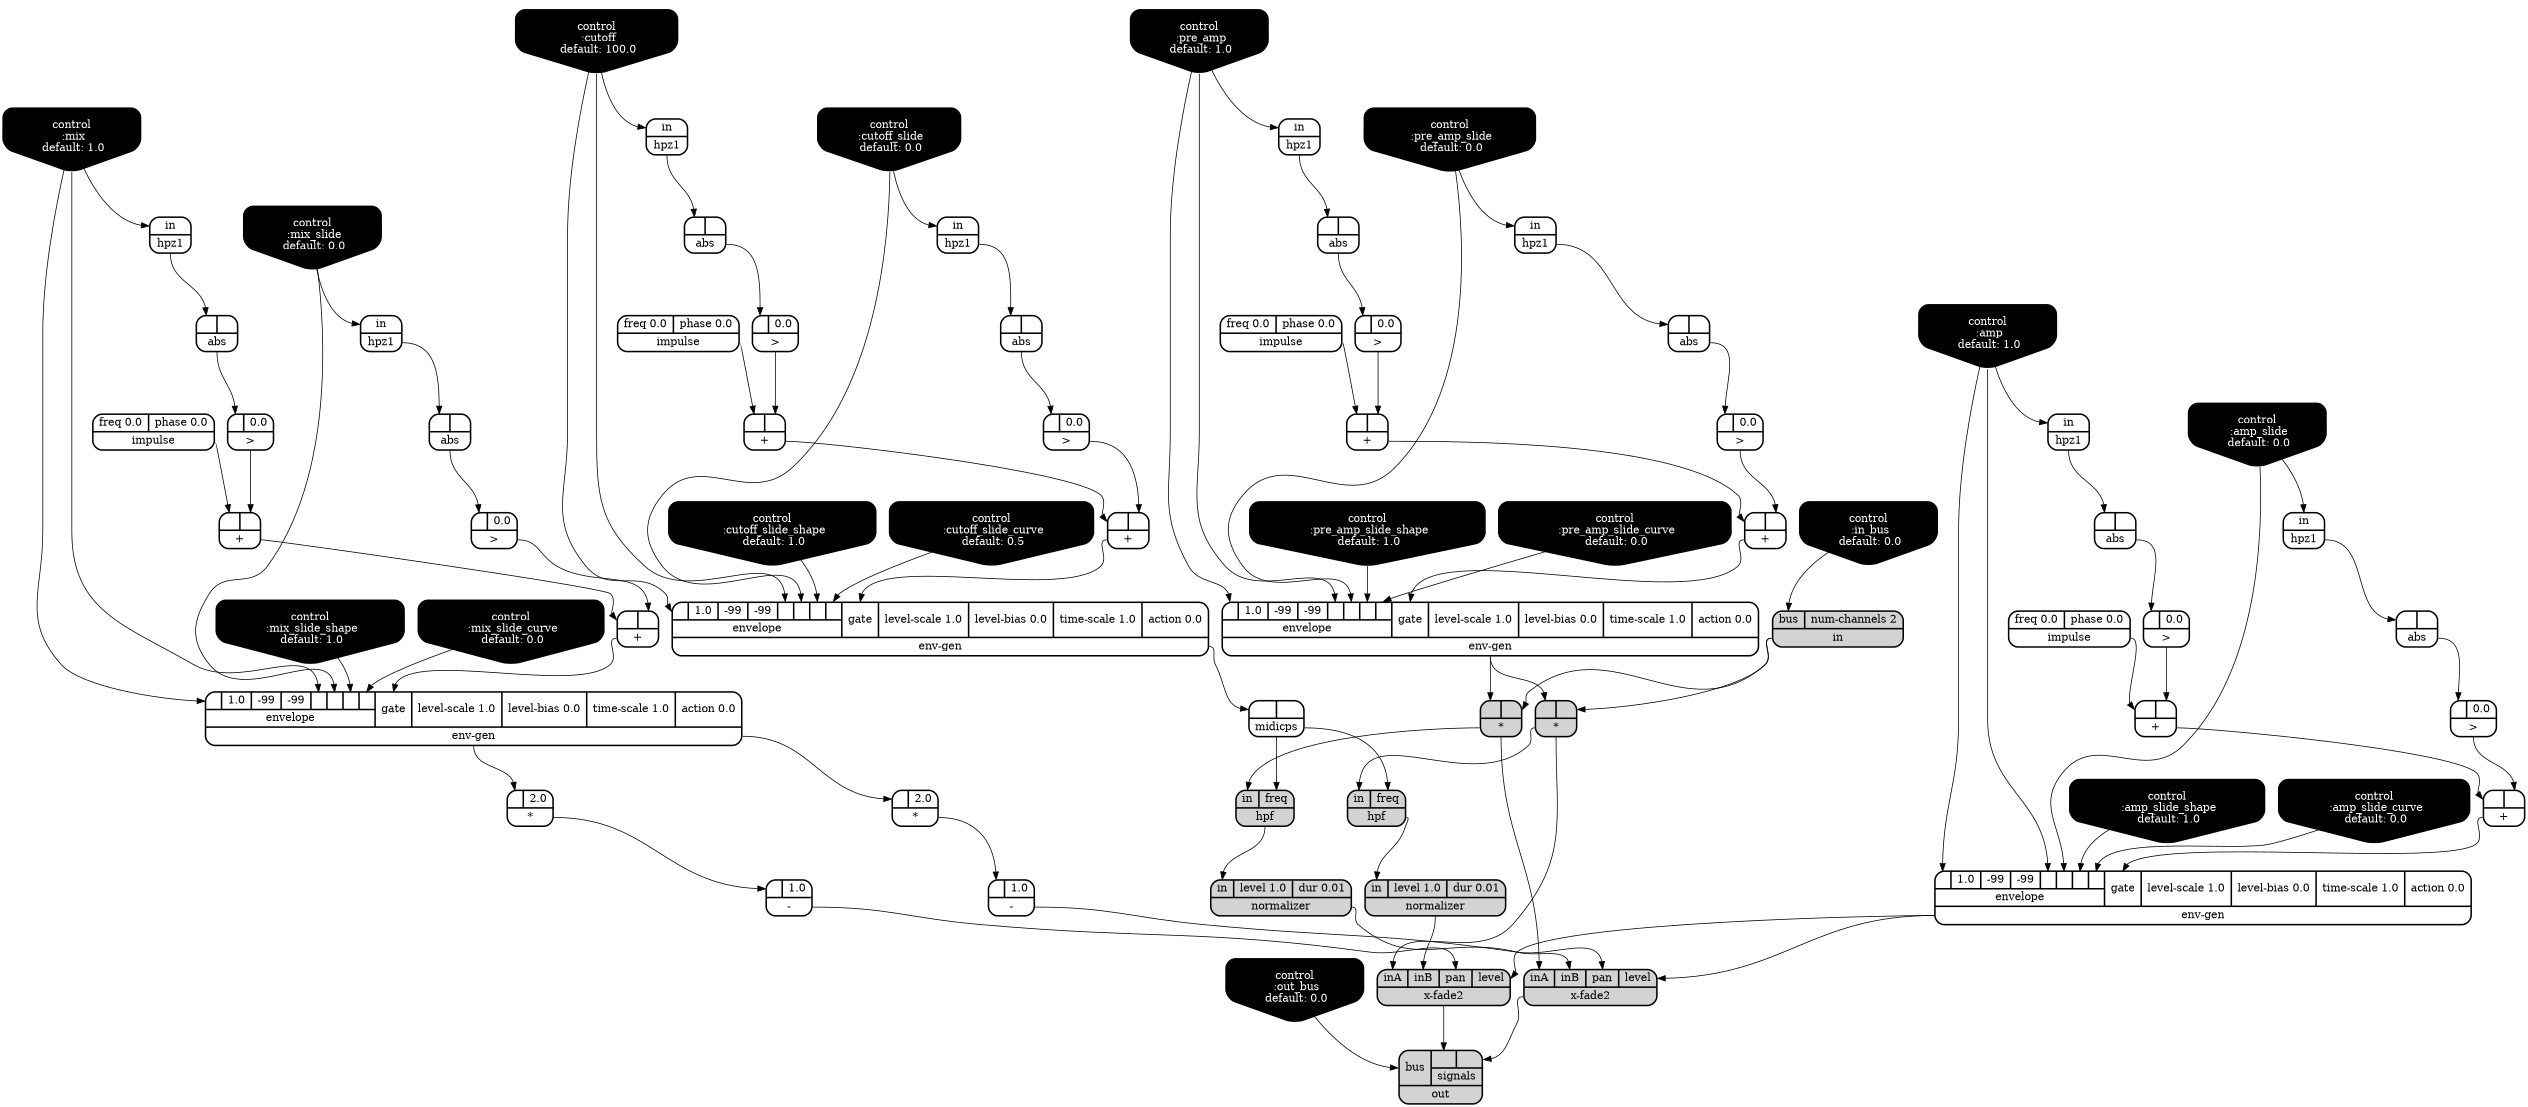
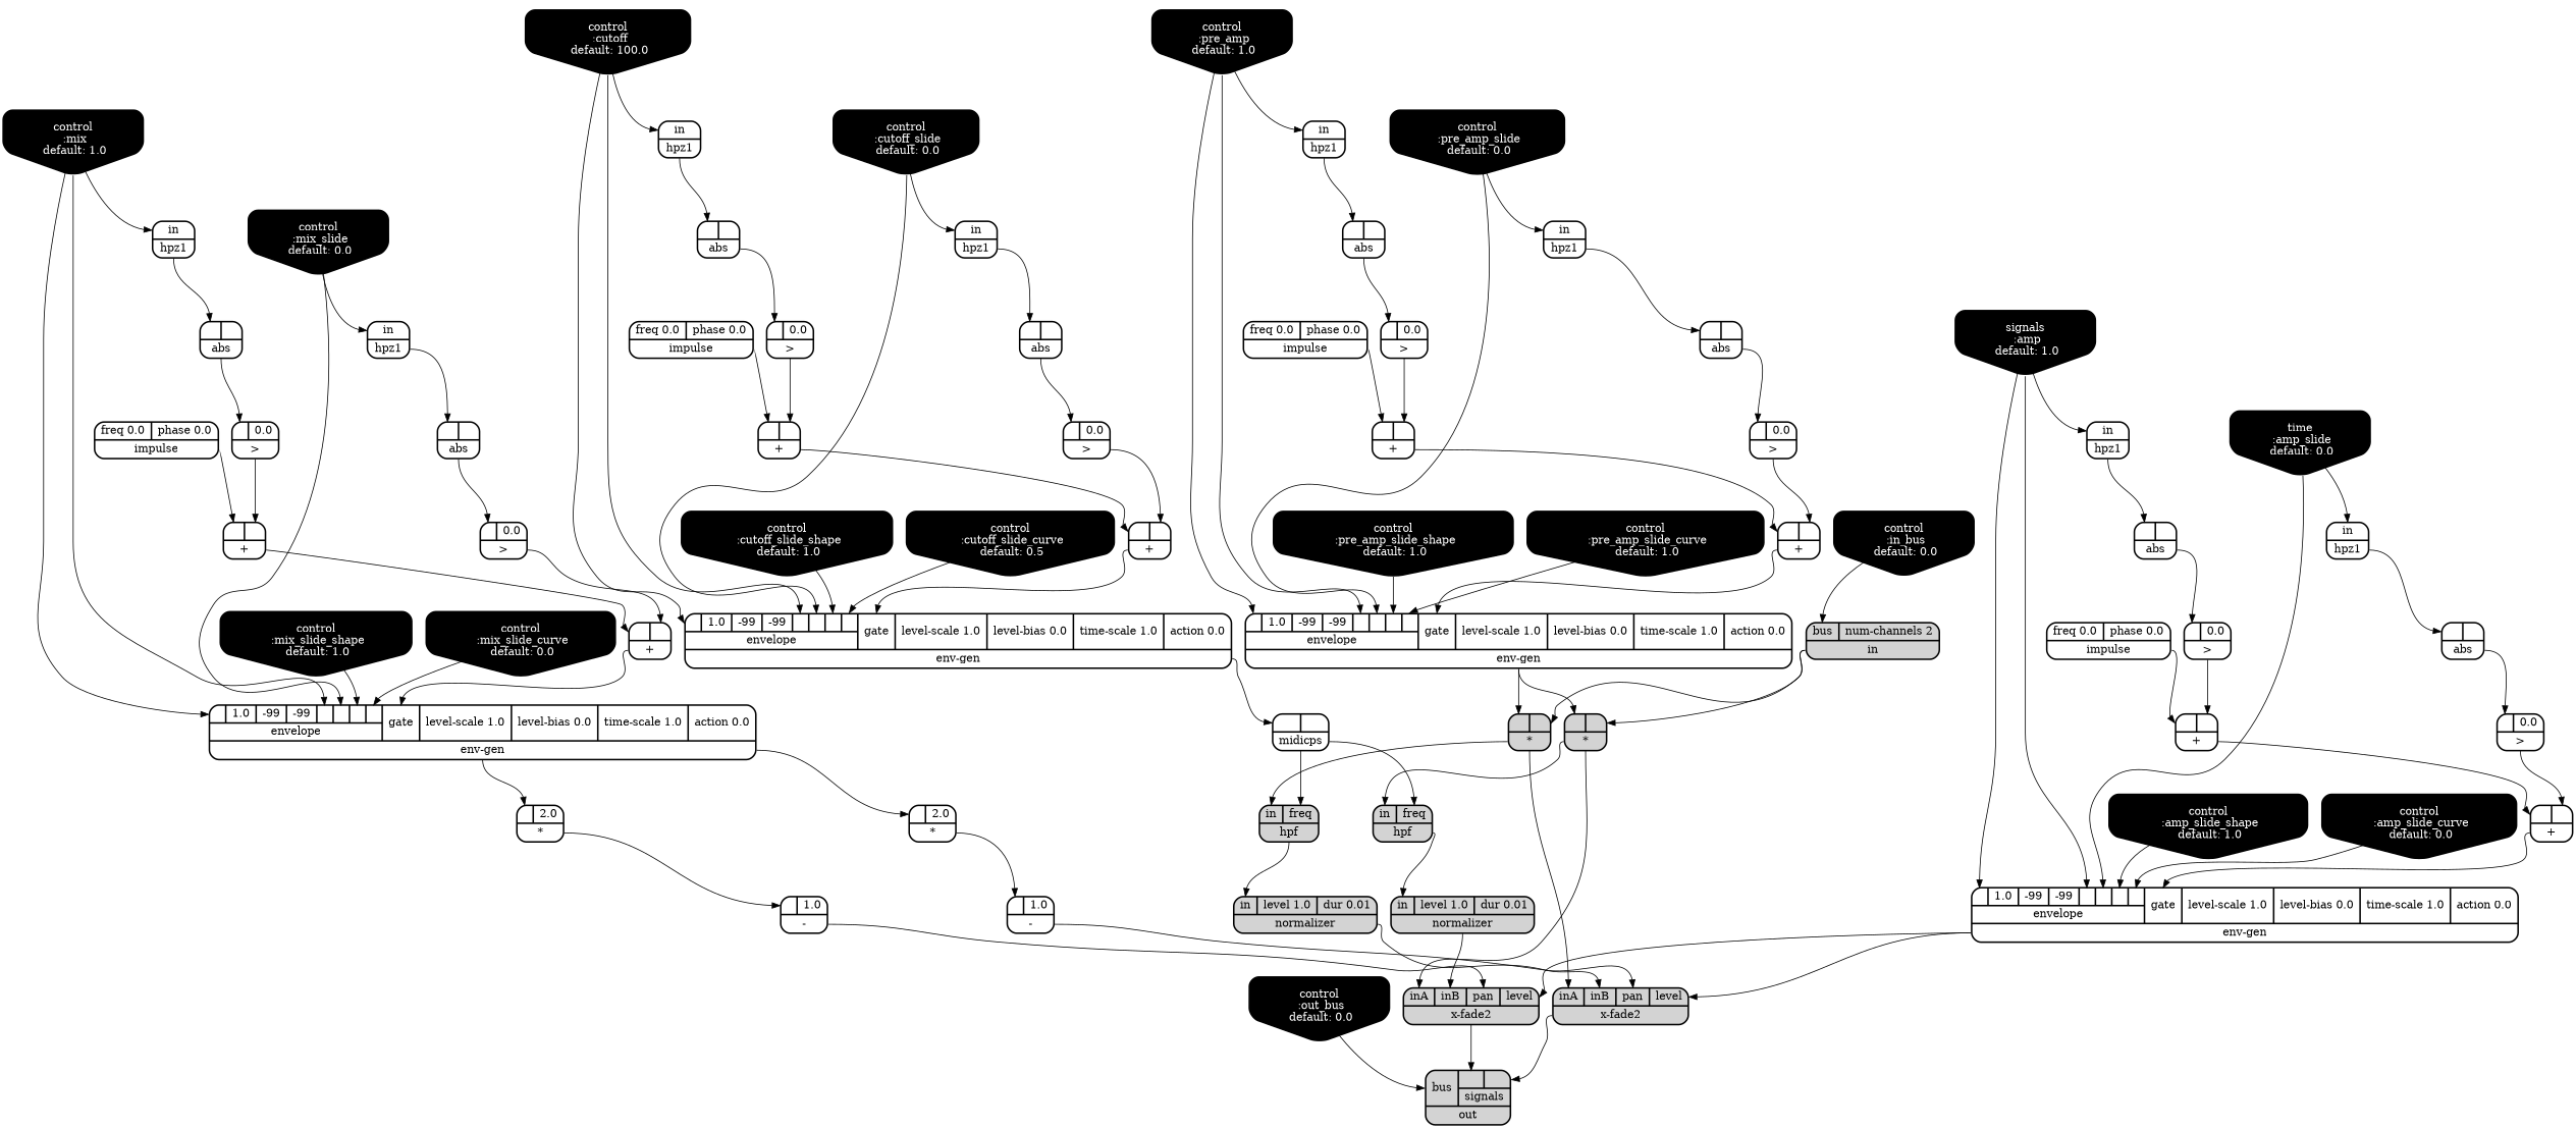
  digraph {
    fontname="DejaVu Serif"
    node [fontname="DejaVu Serif" rankdir=LR shape=record style="bold, rounded"]
    edge [fontname="DejaVu Serif" headport=a tailport=__UG_NAME__]
    n1 [label="{{ <a> |<b> } |<__UG_NAME__>* }" style="filled, bold, rounded"]
    n2 [label="{{ <in> in|<freq> freq} |<__UG_NAME__>hpf }" style="filled, bold, rounded"]
    n3 [label="{{ <ina> inA|<inb> inB|<pan> pan|<level> level} |<__UG_NAME__>x-fade2 }" style="filled, bold, rounded"]
    n4 [label="{{ <in> in|<level> level 1.0|<dur> dur 0.01} |<__UG_NAME__>normalizer }" style="filled, bold, rounded"]
    n5 [label="{{ <bus> bus|{{<signals___x____fade2___0>|<signals___x____fade2___1>}|signals}} |<__UG_NAME__>out }" style="filled, bold, rounded"]
    n6 [label="{{ <a> |<b> 2.0} |<__UG_NAME__>* }"]
    n7 [label="{{ <a> |<b> 1.0} |<__UG_NAME__>- }"]
    n8 [label="{{ <ina> inA|<inb> inB|<pan> pan|<level> level} |<__UG_NAME__>x-fade2 }" style="filled, bold, rounded"]
    n9 [label="{{ <a> |<b> 2.0} |<__UG_NAME__>* }"]
    n10 [label="{{ <a> |<b> 1.0} |<__UG_NAME__>- }"]
    n11 [label="{{ <a> |<b> } |<__UG_NAME__>* }" style="filled, bold, rounded"]
    n12 [label="{{ <in> in|<freq> freq} |<__UG_NAME__>hpf }" style="filled, bold, rounded"]
    n13 [label="{{ <in> in|<level> level 1.0|<dur> dur 0.01} |<__UG_NAME__>normalizer }" style="filled, bold, rounded"]
    n14 [label="{{ <a> |<b> } |<__UG_NAME__>+ }"]
    n15 [label="{{ <a> |<b> } |<__UG_NAME__>+ }"]
    n16 [label="{{ {{<envelope___control___0>|1.0|-99|-99|<envelope___control___4>|<envelope___control___5>|<envelope___control___6>|<envelope___control___7>}|envelope}|<gate> gate|<level____scale> level-scale 1.0|<level____bias> level-bias 0.0|<time____scale> time-scale 1.0|<action> action 0.0} |<__UG_NAME__>env-gen }"]
    n17 [label="{{ <a> |<b> } |<__UG_NAME__>+ }"]
    n18 [label="{{ <a> |<b> } |<__UG_NAME__>+ }"]
    n19 [label="{{ {{<envelope___control___0>|1.0|-99|-99|<envelope___control___4>|<envelope___control___5>|<envelope___control___6>|<envelope___control___7>}|envelope}|<gate> gate|<level____scale> level-scale 1.0|<level____bias> level-bias 0.0|<time____scale> time-scale 1.0|<action> action 0.0} |<__UG_NAME__>env-gen }"]
    n20 [label="{{ <a> |<b> } |<__UG_NAME__>midicps }"]
    n21 [label="{{ <a> |<b> } |<__UG_NAME__>+ }"]
    n22 [label="{{ <a> |<b> } |<__UG_NAME__>+ }"]
    n23 [label="{{ {{<envelope___control___0>|1.0|-99|-99|<envelope___control___4>|<envelope___control___5>|<envelope___control___6>|<envelope___control___7>}|envelope}|<gate> gate|<level____scale> level-scale 1.0|<level____bias> level-bias 0.0|<time____scale> time-scale 1.0|<action> action 0.0} |<__UG_NAME__>env-gen }"]
    n24 [label="{{ <a> |<b> } |<__UG_NAME__>+ }"]
    n25 [label="{{ <a> |<b> } |<__UG_NAME__>+ }"]
    n26 [label="{{ {{<envelope___control___0>|1.0|-99|-99|<envelope___control___4>|<envelope___control___5>|<envelope___control___6>|<envelope___control___7>}|envelope}|<gate> gate|<level____scale> level-scale 1.0|<level____bias> level-bias 0.0|<time____scale> time-scale 1.0|<action> action 0.0} |<__UG_NAME__>env-gen }"]
    n27 [label="{{ <a> |<b> 0.0} |<__UG_NAME__>\> }"]
    n28 [label="{{ <a> |<b> 0.0} |<__UG_NAME__>\> }"]
    n29 [label="{{ <a> |<b> 0.0} |<__UG_NAME__>\> }"]
    n30 [label="{{ <a> |<b> 0.0} |<__UG_NAME__>\> }"]
    n31 [label="{{ <a> |<b> 0.0} |<__UG_NAME__>\> }"]
    n32 [label="{{ <a> |<b> 0.0} |<__UG_NAME__>\> }"]
    n33 [label="{{ <a> |<b> 0.0} |<__UG_NAME__>\> }"]
    n34 [label="{{ <a> |<b> 0.0} |<__UG_NAME__>\> }"]
    n35 [label="{{ <a> |<b> } |<__UG_NAME__>abs }"]
    n36 [label="{{ <a> |<b> } |<__UG_NAME__>abs }"]
    n37 [label="{{ <a> |<b> } |<__UG_NAME__>abs }"]
    n38 [label="{{ <a> |<b> } |<__UG_NAME__>abs }"]
    n39 [label="{{ <a> |<b> } |<__UG_NAME__>abs }"]
    n40 [label="{{ <a> |<b> } |<__UG_NAME__>abs }"]
    n41 [label="{{ <a> |<b> } |<__UG_NAME__>abs }"]
    n42 [label="{{ <a> |<b> } |<__UG_NAME__>abs }"]
-   n43 [fillcolor=black fontcolor=white label="control\n :amp\n default: 1.0" shape=invhouse style="rounded, filled, bold" rankdir=""]
+   n43 [fillcolor=black fontcolor=white label="signals\n :amp\n default: 1.0" shape=invhouse style="rounded, filled, bold" rankdir=""]
    n44 [label="{{ <in> in} |<__UG_NAME__>hpz1 }"]
-   n45 [fillcolor=black fontcolor=white label="control\n :amp_slide\n default: 0.0" shape=invhouse style="rounded, filled, bold" rankdir=""]
+   n45 [fillcolor=black fontcolor=white label="time\n :amp_slide\n default: 0.0" shape=invhouse style="rounded, filled, bold" rankdir=""]
    n46 [label="{{ <in> in} |<__UG_NAME__>hpz1 }"]
    n47 [fillcolor=black fontcolor=white label="control\n :amp_slide_shape\n default: 1.0" shape=invhouse style="rounded, filled, bold" rankdir=""]
    n48 [fillcolor=black fontcolor=white label="control\n :amp_slide_curve\n default: 0.0" shape=invhouse style="rounded, filled, bold" rankdir=""]
    n49 [fillcolor=black fontcolor=white label="control\n :mix\n default: 1.0" shape=invhouse style="rounded, filled, bold" rankdir=""]
    n50 [label="{{ <in> in} |<__UG_NAME__>hpz1 }"]
    n51 [fillcolor=black fontcolor=white label="control\n :mix_slide\n default: 0.0" shape=invhouse style="rounded, filled, bold" rankdir=""]
    n52 [label="{{ <in> in} |<__UG_NAME__>hpz1 }"]
    n53 [fillcolor=black fontcolor=white label="control\n :mix_slide_shape\n default: 1.0" shape=invhouse style="rounded, filled, bold" rankdir=""]
    n54 [fillcolor=black fontcolor=white label="control\n :mix_slide_curve\n default: 0.0" shape=invhouse style="rounded, filled, bold" rankdir=""]
    n55 [fillcolor=black fontcolor=white label="control\n :pre_amp\n default: 1.0" shape=invhouse style="rounded, filled, bold" rankdir=""]
    n56 [label="{{ <in> in} |<__UG_NAME__>hpz1 }"]
    n57 [fillcolor=black fontcolor=white label="control\n :pre_amp_slide\n default: 0.0" shape=invhouse style="rounded, filled, bold" rankdir=""]
    n58 [label="{{ <in> in} |<__UG_NAME__>hpz1 }"]
    n59 [fillcolor=black fontcolor=white label="control\n :pre_amp_slide_shape\n default: 1.0" shape=invhouse style="rounded, filled, bold" rankdir=""]
-   n60 [fillcolor=black fontcolor=white label="control\n :pre_amp_slide_curve\n default: 0.0" shape=invhouse style="rounded, filled, bold" rankdir=""]
+   n60 [fillcolor=black fontcolor=white label="control\n :pre_amp_slide_curve\n default: 1.0" shape=invhouse style="rounded, filled, bold" rankdir=""]
    n61 [fillcolor=black fontcolor=white label="control\n :cutoff\n default: 100.0" shape=invhouse style="rounded, filled, bold" rankdir=""]
    n62 [label="{{ <in> in} |<__UG_NAME__>hpz1 }"]
    n63 [fillcolor=black fontcolor=white label="control\n :cutoff_slide\n default: 0.0" shape=invhouse style="rounded, filled, bold" rankdir=""]
    n64 [label="{{ <in> in} |<__UG_NAME__>hpz1 }"]
    n65 [fillcolor=black fontcolor=white label="control\n :cutoff_slide_shape\n default: 1.0" shape=invhouse style="rounded, filled, bold" rankdir=""]
    n66 [fillcolor=black fontcolor=white label="control\n :cutoff_slide_curve\n default: 0.5" shape=invhouse style="rounded, filled, bold" rankdir=""]
    n67 [fillcolor=black fontcolor=white label="control\n :in_bus\n default: 0.0" shape=invhouse style="rounded, filled, bold" rankdir=""]
    n68 [label="{{ <bus> bus|<num____channels> num-channels 2} |<__UG_NAME__>in }" style="filled, bold, rounded"]
    n69 [fillcolor=black fontcolor=white label="control\n :out_bus\n default: 0.0" shape=invhouse style="rounded, filled, bold" rankdir=""]
    n70 [label="{{ <freq> freq 0.0|<phase> phase 0.0} |<__UG_NAME__>impulse }"]
    n71 [label="{{ <freq> freq 0.0|<phase> phase 0.0} |<__UG_NAME__>impulse }"]
    n72 [label="{{ <freq> freq 0.0|<phase> phase 0.0} |<__UG_NAME__>impulse }"]
    n73 [label="{{ <freq> freq 0.0|<phase> phase 0.0} |<__UG_NAME__>impulse }"]
    n1 -> n2 [headport=in]
    n1 -> n3 [headport=ina]
    n2 -> n4 [headport=in]
    n3 -> n5 [headport=signals___x____fade2___1]
    n4 -> n3 [headport=inb]
    n6 -> n7
    n7 -> n8 [headport=pan]
    n8 -> n5 [headport=signals___x____fade2___0]
    n9 -> n10
    n10 -> n3 [headport=pan]
    n11 -> n8 [headport=ina]
    n11 -> n12 [headport=in]
    n12 -> n13 [headport=in]
    n13 -> n8 [headport=inb]
    n14 -> n15
    n15 -> n16 [headport=gate]
    n16 -> n1
    n16 -> n11
    n17 -> n18
    n18 -> n19 [headport=gate]
    n19 -> n20
    n20 -> n2 [headport=freq]
    n20 -> n12 [headport=freq]
    n21 -> n22
    n22 -> n23 [headport=gate]
    n23 -> n3 [headport=level]
    n23 -> n8 [headport=level]
    n24 -> n25
    n25 -> n26 [headport=gate]
    n26 -> n6
    n26 -> n9
    n27 -> n14 [headport=b]
    n28 -> n15 [headport=b]
    n29 -> n17 [headport=b]
    n30 -> n18 [headport=b]
    n31 -> n21 [headport=b]
    n32 -> n24 [headport=b]
    n33 -> n25 [headport=b]
    n34 -> n22 [headport=b]
    n35 -> n27
    n36 -> n28
    n37 -> n29
    n38 -> n30
    n39 -> n31
    n40 -> n32
    n41 -> n33
    n42 -> n34
    n43 -> n23 [headport=envelope___control___0]
    n43 -> n23 [headport=envelope___control___4]
    n43 -> n44 [headport=in]
    n44 -> n39
    n45 -> n23 [headport=envelope___control___5]
    n45 -> n46 [headport=in]
    n46 -> n42
    n47 -> n23 [headport=envelope___control___6]
    n48 -> n23 [headport=envelope___control___7]
    n49 -> n26 [headport=envelope___control___0]
    n49 -> n26 [headport=envelope___control___4]
    n49 -> n50 [headport=in]
    n50 -> n40
    n51 -> n26 [headport=envelope___control___5]
    n51 -> n52 [headport=in]
    n52 -> n41
    n53 -> n26 [headport=envelope___control___6]
    n54 -> n26 [headport=envelope___control___7]
    n55 -> n16 [headport=envelope___control___0]
    n55 -> n16 [headport=envelope___control___4]
    n55 -> n56 [headport=in]
    n56 -> n35
    n57 -> n16 [headport=envelope___control___5]
    n57 -> n58 [headport=in]
    n58 -> n36
    n59 -> n16 [headport=envelope___control___6]
    n60 -> n16 [headport=envelope___control___7]
    n61 -> n19 [headport=envelope___control___0]
    n61 -> n19 [headport=envelope___control___4]
    n61 -> n62 [headport=in]
    n62 -> n37
    n63 -> n19 [headport=envelope___control___5]
    n63 -> n64 [headport=in]
    n64 -> n38
    n65 -> n19 [headport=envelope___control___6]
    n66 -> n19 [headport=envelope___control___7]
    n67 -> n68 [headport=bus]
    n68 -> n1 [headport=b]
    n68 -> n11 [headport=b]
    n69 -> n5 [headport=bus]
    n70 -> n14
    n71 -> n17
    n72 -> n21
    n73 -> n24
  }
